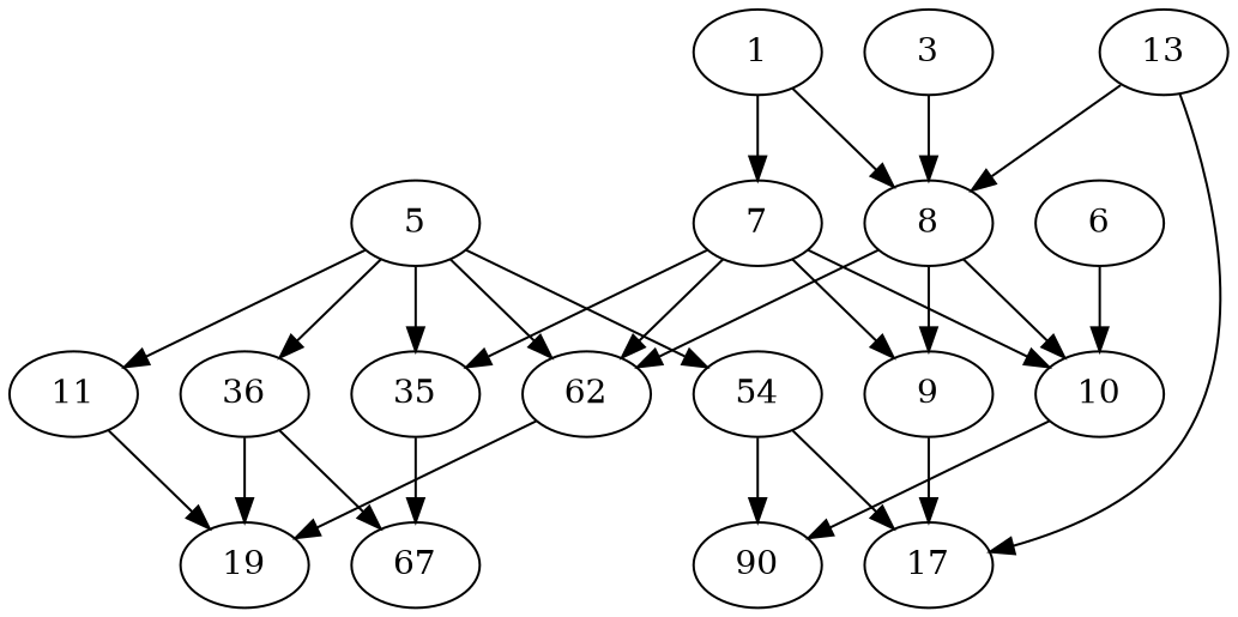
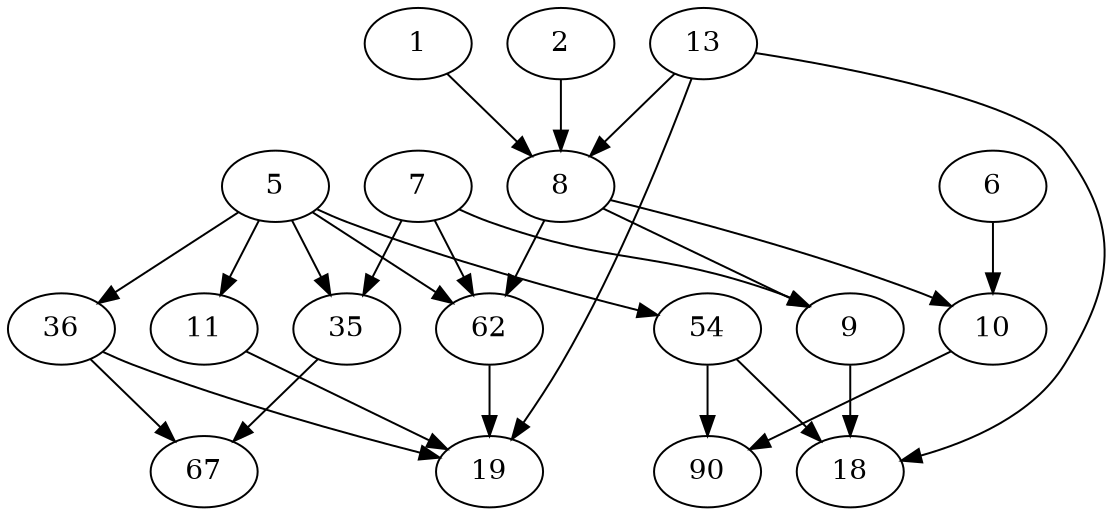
  digraph {
    node [alpha=0.02]
    1 [alpha=0.09 expect_size=42617856]
    7 [alpha=0.12 expect_size=25276416]
    8 [alpha=0.10 expect_size=41588736]
    n4 [alpha=0.18 expect_size=8660992 label=62]
    n5 [expect_size=11731968 label=35]
    9 [alpha=0.06 expect_size=52383744]
    10 [alpha=0.06 expect_size=19768320]
    19 [alpha=0.15 expect_size=34301952]
    n9 [alpha=0.14 expect_size=29967360 label=67]
-   18 [alpha=0.03 expect_size=10381312 label=17]
+   18 [alpha=0.03 expect_size=10381312]
    n11 [alpha=0.13 expect_size=49399808 label=90]
    13 [alpha=0.01 expect_size=39054336]
-   3 [expect_size=16978944]
+   3 [expect_size=16978944 label=2]
    5 [alpha=0.13 expect_size=33172480]
    11 [alpha=0.11 expect_size=35419136]
    n16 [alpha=0.01 expect_size=44046336 label=54]
    n17 [alpha=0.00 expect_size=41464832 label=36]
    6 [alpha=0.15 expect_size=33454080]
-   1 -> 7
    1 -> 8
    7 -> n4
    7 -> n5
    7 -> 9
-   7 -> 10
    8 -> n4
    8 -> 9
    8 -> 10
    n4 -> 19
    n5 -> n9
    9 -> 18
    10 -> n11
    13 -> 8
+   13 -> 19
    13 -> 18
    3 -> 8
    5 -> n4
    5 -> n5
    5 -> 11
    5 -> n16
    5 -> n17
    11 -> 19
    n16 -> 18
    n16 -> n11
    n17 -> 19
    n17 -> n9
    6 -> 10
  }
